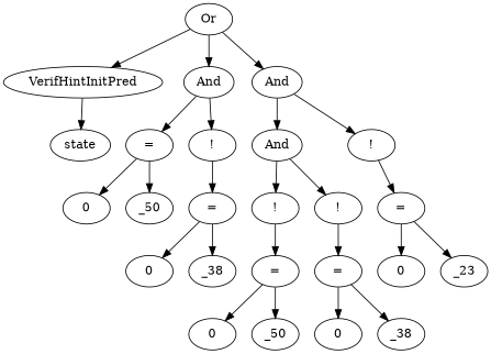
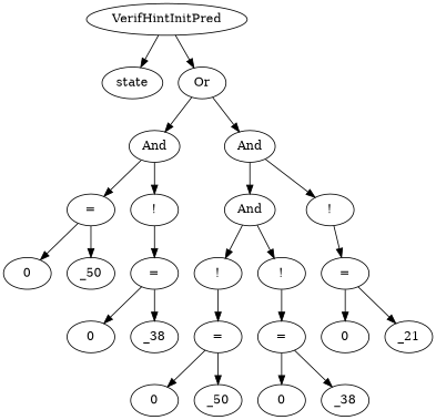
  digraph {
    n1 [label=state]
    n2 [label=VerifHintInitPred]
    n3 [label=Or]
    n4 [label=And]
    n5 [label=And]
    n6 [label="="]
    n7 [label="!"]
    n8 [label=And]
    n9 [label="!"]
    n10 [label=0]
    n11 [label=_50]
    n12 [label="="]
    n13 [label=0]
    n14 [label=_38]
    n15 [label="!"]
    n16 [label="!"]
    n17 [label="="]
    n18 [label="="]
    n19 [label="="]
    n20 [label=0]
    n21 [label=_50]
    n22 [label=0]
    n23 [label=_38]
    n24 [label=0]
-   n25 [label=_23]
+   n25 [label=_21]
    n2 -> n1
-   n3 -> n2
+   n2 -> n3
    n3 -> n4
    n3 -> n5
    n4 -> n6
    n4 -> n7
    n5 -> n8
    n5 -> n9
    n6 -> n10
    n6 -> n11
    n7 -> n12
    n8 -> n15
    n8 -> n16
    n9 -> n17
    n12 -> n13
    n12 -> n14
    n15 -> n18
    n16 -> n19
    n17 -> n24
    n17 -> n25
    n18 -> n20
    n18 -> n21
    n19 -> n22
    n19 -> n23
  }
